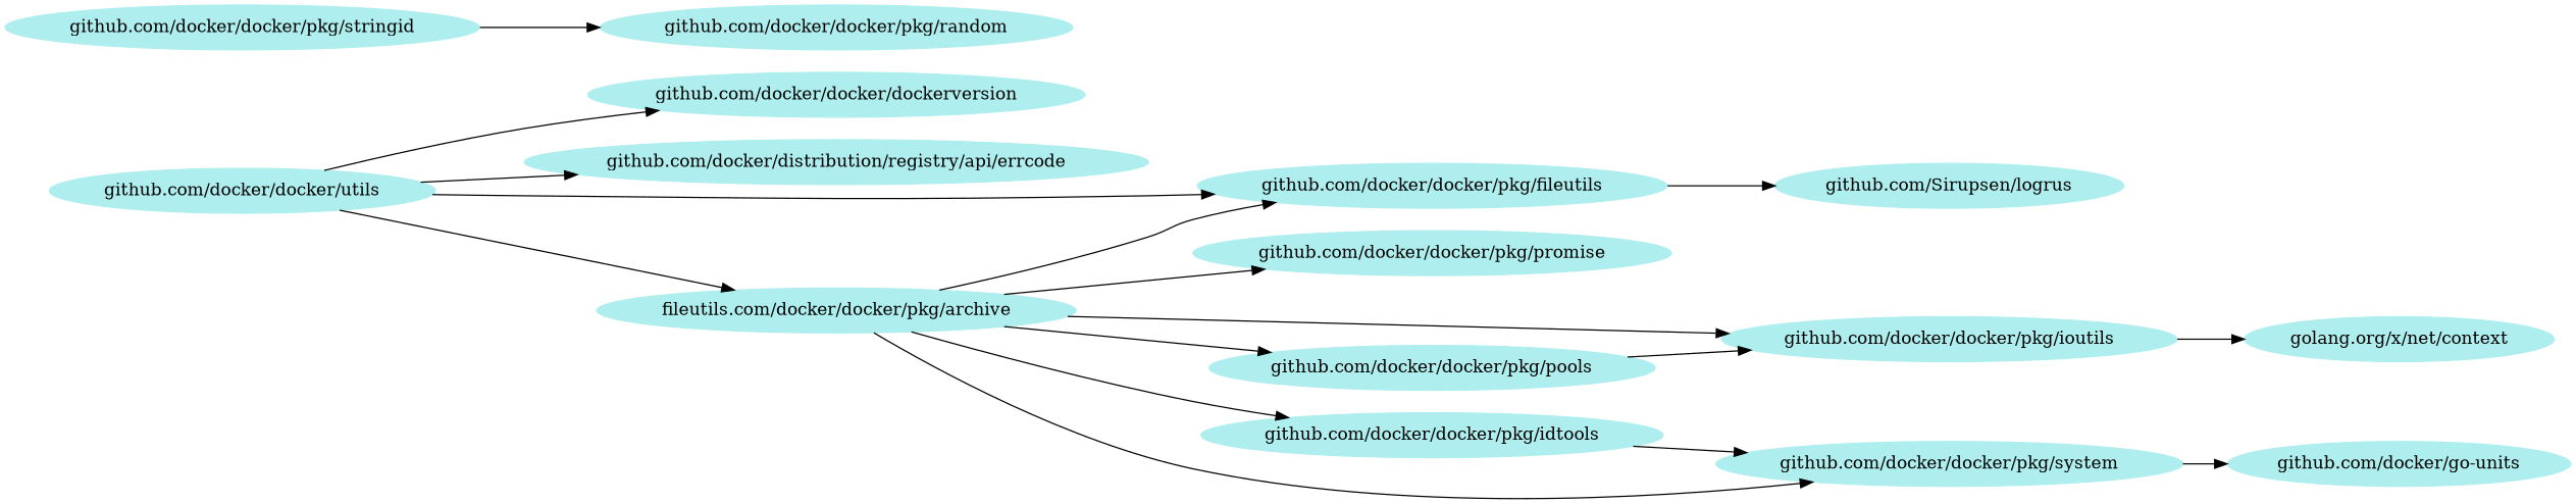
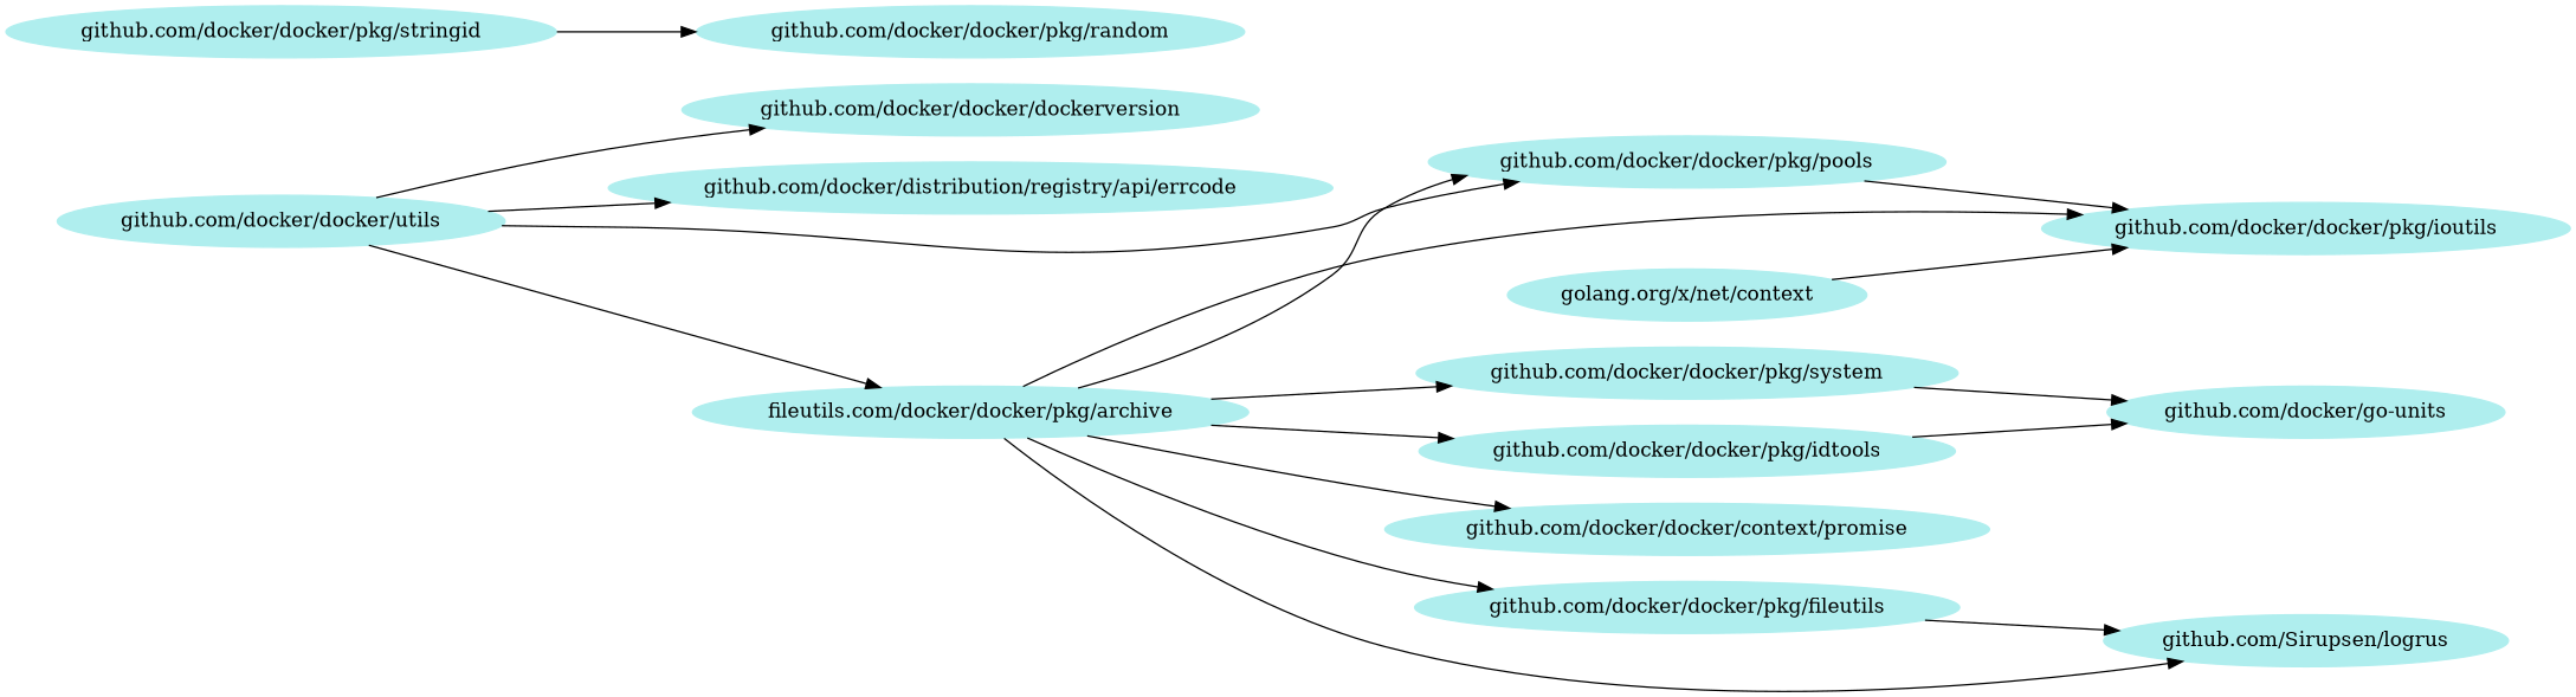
  digraph {
    rankdir=LR
    node [color=paleturquoise style=filled]
    n1 [label="github.com/Sirupsen/logrus"]
    n2 [label="golang.org/x/net/context"]
-   n3 [label="github.com/docker/docker/pkg/promise"]
+   n3 [label="github.com/docker/docker/context/promise"]
    n4 [label="github.com/docker/docker/dockerversion"]
    n5 [label="github.com/docker/go-units"]
    n6 [label="github.com/docker/docker/pkg/ioutils"]
    n7 [label="github.com/docker/docker/pkg/stringid"]
    n8 [label="github.com/docker/docker/pkg/random"]
    n9 [label="github.com/docker/distribution/registry/api/errcode"]
    n10 [label="github.com/docker/docker/pkg/fileutils"]
    n11 [label="github.com/docker/docker/pkg/idtools"]
    n12 [label="github.com/docker/docker/pkg/system"]
    n13 [label="github.com/docker/docker/pkg/pools"]
    n14 [label="fileutils.com/docker/docker/pkg/archive"]
    n15 [label="github.com/docker/docker/utils"]
-   n6 -> n2
+   n2 -> n6
    n7 -> n8
    n10 -> n1
-   n11 -> n12
+   n11 -> n5
    n12 -> n5
    n13 -> n6
+   n14 -> n1
    n14 -> n3
    n14 -> n6
    n14 -> n10
    n14 -> n11
    n14 -> n12
    n14 -> n13
    n15 -> n4
    n15 -> n9
-   n15 -> n10
+   n15 -> n13
    n15 -> n14
  }
